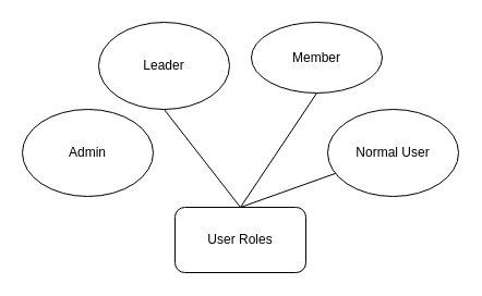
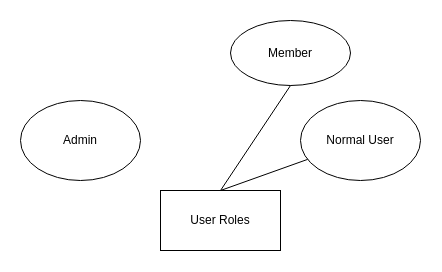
  <mxCell id="0" />
  <mxCell id="1" parent="0" />
- <mxCell id="2" value="&lt;font face=&quot;Arial&quot;&gt;User Roles&lt;/font&gt;" style="whiteSpace=wrap;html=1;rounded=1;" vertex="1" parent="1"><mxGeometry x="160" y="190" width="120" height="60" as="geometry" /></mxCell>
+ <mxCell id="2" value="&lt;font face=&quot;Arial&quot;&gt;User Roles&lt;/font&gt;" style="rounded=0;whiteSpace=wrap;html=1;" vertex="1" parent="1"><mxGeometry x="160" y="190" width="120" height="60" as="geometry" /></mxCell>
  <mxCell id="3" value="&lt;font face=&quot;Arial&quot;&gt;Admin&lt;/font&gt;" style="ellipse;whiteSpace=wrap;html=1;" vertex="1" parent="1"><mxGeometry x="20" y="100" width="120" height="80" as="geometry" /></mxCell>
- <mxCell id="4" value="&lt;font face=&quot;Arial&quot;&gt;Leader&lt;/font&gt;" style="ellipse;whiteSpace=wrap;html=1;" vertex="1" parent="1"><mxGeometry x="90" y="20" width="120" height="80" as="geometry" /></mxCell>
  <mxCell id="5" value="&lt;font face=&quot;Arial&quot;&gt;Member&lt;/font&gt;" style="ellipse;whiteSpace=wrap;html=1;" vertex="1" parent="1"><mxGeometry x="230" y="20" width="120" height="65" as="geometry" /></mxCell>
  <mxCell id="6" value="&lt;font face=&quot;Arial&quot;&gt;Normal User&lt;br&gt;&lt;/font&gt;" style="ellipse;whiteSpace=wrap;html=1;" vertex="1" parent="1"><mxGeometry x="300" y="100" width="120" height="80" as="geometry" /></mxCell>
- <mxCell id="7" value="" style="endArrow=none;html=1;rounded=0;exitX=0.5;exitY=0;exitDx=0;exitDy=0;entryX=0.5;entryY=1;entryDx=0;entryDy=0;" edge="1" parent="1" source="2" target="4"><mxGeometry width="50" height="50" relative="1" as="geometry"><mxPoint x="230" y="200" as="sourcePoint" /><mxPoint x="150" y="150" as="targetPoint" /></mxGeometry></mxCell>
  <mxCell id="8" value="" style="endArrow=none;html=1;rounded=0;exitX=0.5;exitY=0;exitDx=0;exitDy=0;entryX=0.5;entryY=1;entryDx=0;entryDy=0;" edge="1" parent="1" source="2" target="5"><mxGeometry width="50" height="50" relative="1" as="geometry"><mxPoint x="190" y="200" as="sourcePoint" /><mxPoint x="240" y="150" as="targetPoint" /></mxGeometry></mxCell>
  <mxCell id="9" value="" style="endArrow=none;html=1;rounded=0;exitX=0.5;exitY=0;exitDx=0;exitDy=0;" edge="1" parent="1" source="2" target="6"><mxGeometry width="50" height="50" relative="1" as="geometry"><mxPoint x="190" y="200" as="sourcePoint" /><mxPoint x="240" y="150" as="targetPoint" /></mxGeometry></mxCell>
